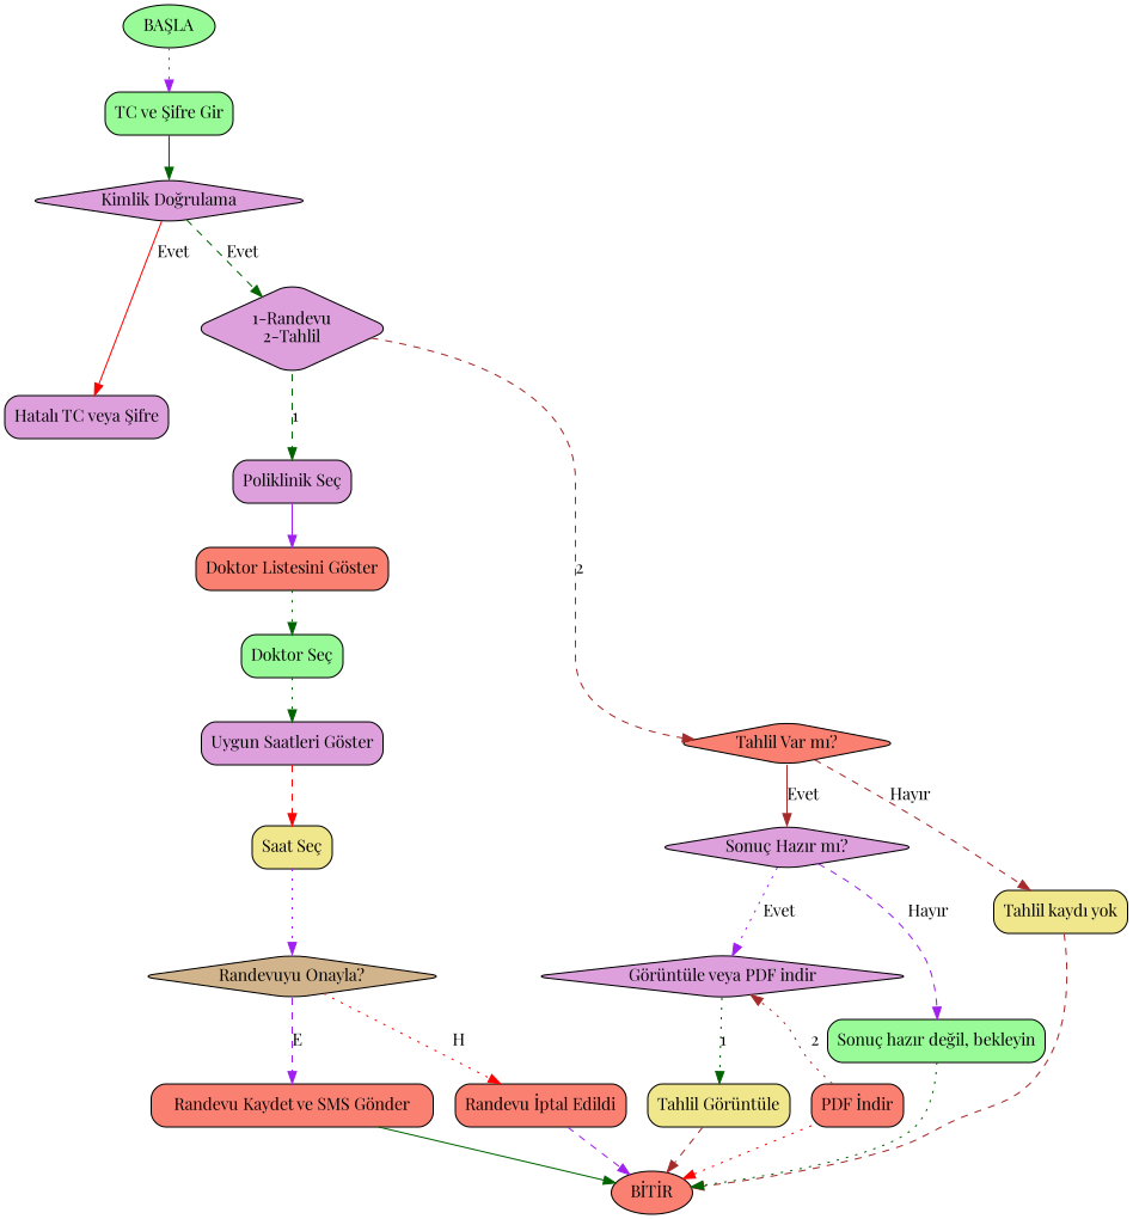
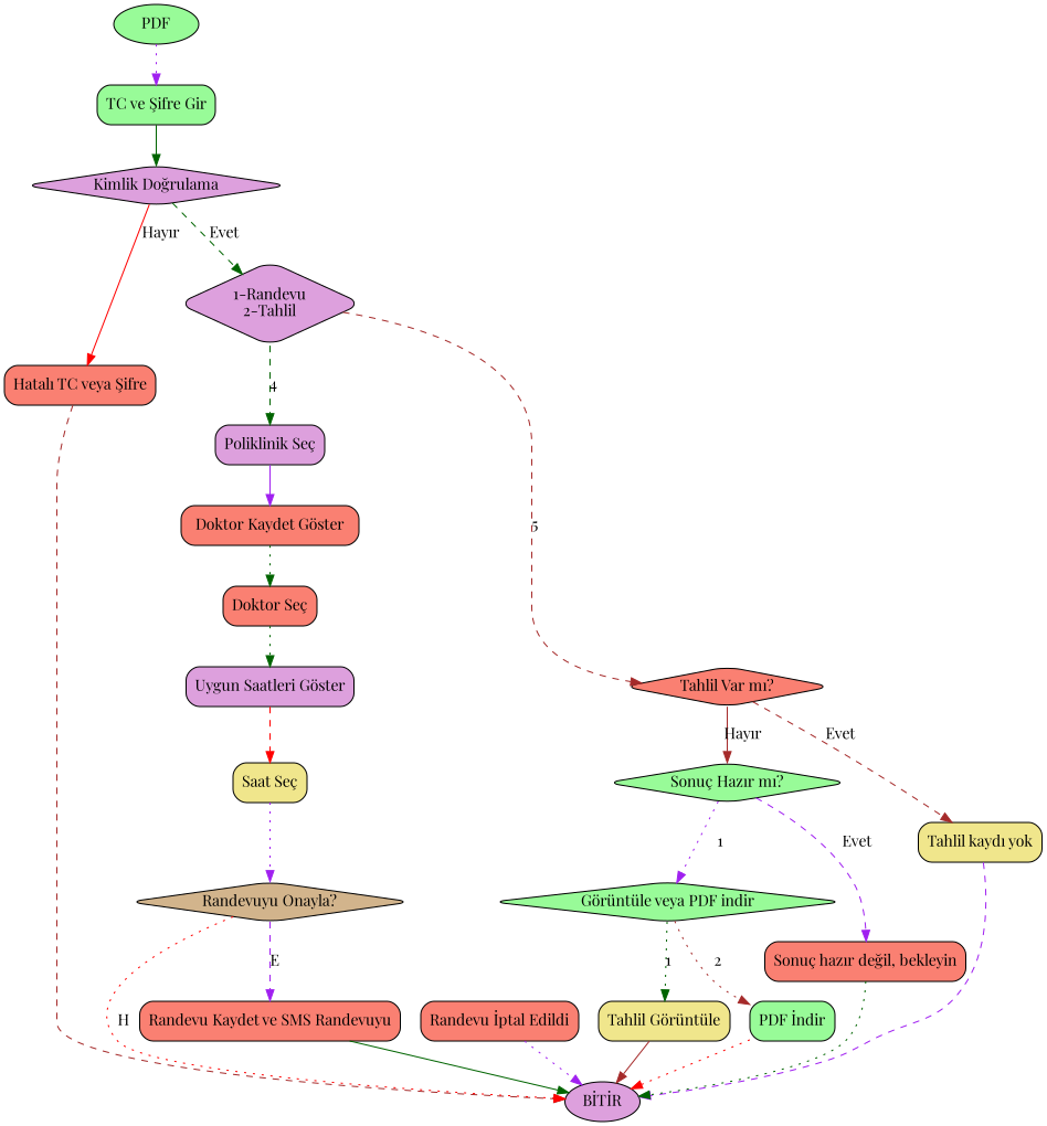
  digraph {
    fontname="Playfair Display"
    rankdir=TB
    node [fillcolor=plum fontname="Playfair Display" shape=box style="rounded,filled"]
    edge [color=darkgreen fontname="Playfair Display" style=dashed]
-   n1 [fillcolor=palegreen label="BAŞLA" shape=oval]
+   n1 [fillcolor=palegreen label=PDF shape=oval]
    n2 [fillcolor=palegreen label="TC ve Şifre Gir"]
    n3 [label="Kimlik Doğrulama" shape=diamond]
-   n4 [label="Hatalı TC veya Şifre"]
+   n4 [fillcolor=salmon label="Hatalı TC veya Şifre"]
    n5 [label="1-Randevu\n2-Tahlil" shape=diamond]
-   n6 [fillcolor=salmon label="BİTİR" shape=oval]
+   n6 [label="BİTİR" shape=oval]
    n7 [label="Poliklinik Seç"]
    n8 [fillcolor=salmon label="Tahlil Var mı?" shape=diamond]
-   n9 [fillcolor=salmon label="Doktor Listesini Göster"]
-   n10 [label="Sonuç Hazır mı?" shape=diamond]
+   n9 [fillcolor=salmon label="Doktor Kaydet Göster"]
+   n10 [fillcolor=palegreen label="Sonuç Hazır mı?" shape=diamond]
    n11 [fillcolor=khaki label="Tahlil kaydı yok"]
-   n12 [fillcolor=palegreen label="Doktor Seç"]
+   n12 [fillcolor=salmon label="Doktor Seç"]
    n13 [label="Uygun Saatleri Göster"]
    n14 [fillcolor=khaki label="Saat Seç"]
    n15 [fillcolor=tan label="Randevuyu Onayla?" shape=diamond]
-   n16 [fillcolor=salmon label="Randevu Kaydet ve SMS Gönder"]
+   n16 [fillcolor=salmon label="Randevu Kaydet ve SMS Randevuyu"]
    n17 [fillcolor=salmon label="Randevu İptal Edildi"]
-   n18 [label="Görüntüle veya PDF indir" shape=diamond]
-   n19 [fillcolor=palegreen label="Sonuç hazır değil, bekleyin"]
+   n18 [fillcolor=palegreen label="Görüntüle veya PDF indir" shape=diamond]
+   n19 [fillcolor=salmon label="Sonuç hazır değil, bekleyin"]
    n20 [fillcolor=khaki label="Tahlil Görüntüle"]
-   n21 [fillcolor=salmon label="PDF İndir"]
+   n21 [fillcolor=palegreen label="PDF İndir"]
    n1 -> n2 [color=purple style=dotted]
    n2 -> n3 [style=solid]
-   n3 -> n4 [color=red label=Evet style=solid]
+   n3 -> n4 [color=red label="Hayır" style=solid]
    n3 -> n5 [label=Evet]
-   n5 -> n7 [label=1]
-   n5 -> n8 [color=brown label=2]
+   n4 -> n6 [color=brown]
+   n5 -> n7 [label=4]
+   n5 -> n8 [color=brown label=5]
    n7 -> n9 [color=purple style=solid]
-   n8 -> n10 [color=brown label=Evet style=solid]
-   n8 -> n11 [color=brown label="Hayır"]
+   n8 -> n10 [color=brown label="Hayır" style=solid]
+   n8 -> n11 [color=brown label=Evet]
    n9 -> n12 [style=dotted]
-   n10 -> n18 [color=purple label=Evet style=dotted]
-   n10 -> n19 [color=purple label="Hayır"]
-   n11 -> n6 [color=brown]
+   n10 -> n18 [color=purple label=1 style=dotted]
+   n10 -> n19 [color=purple label=Evet]
+   n11 -> n6 [color=purple]
    n12 -> n13 [style=dotted]
    n13 -> n14 [color=red]
    n14 -> n15 [color=purple style=dotted]
    n15 -> n16 [color=purple label=E]
-   n15 -> n17 [color=red label=H style=dotted]
+   n15 -> n6 [color=red label=H style=dotted]
    n16 -> n6 [style=solid]
-   n17 -> n6 [color=purple]
+   n17 -> n6 [color=purple style=dotted]
    n18 -> n20 [label=1 style=dotted]
-   n21 -> n18 [color=brown label=2 style=dotted]
+   n18 -> n21 [color=brown label=2 style=dotted]
    n19 -> n6 [style=dotted]
-   n20 -> n6 [color=brown]
+   n20 -> n6 [color=brown style=solid]
    n21 -> n6 [color=red style=dotted]
  }
